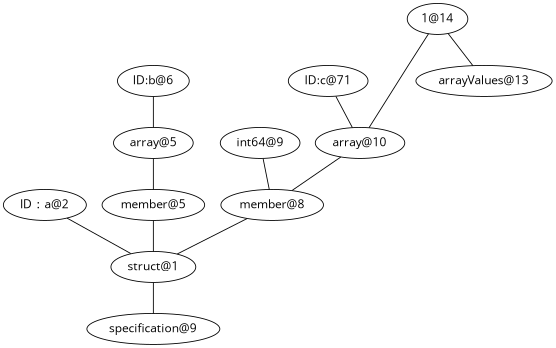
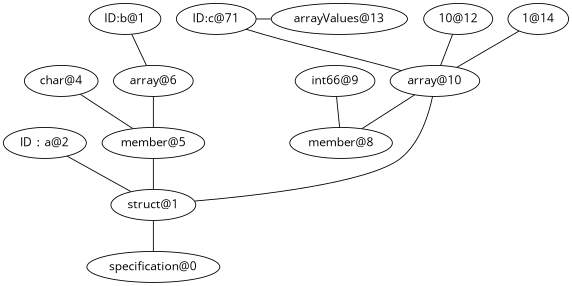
  graph {
    fontname="Open Sans"
    node [fontname="Open Sans"]
    edge [fontname="Open Sans"]
-   "specification@0" [label="specification@9"]
+   "specification@0"
    "struct@1"
    "ID：a@2"
    n4 [label="member@5"]
    "member@8"
-   "array@5"
-   "int64@9"
+   "char@4"
+   "array@5" [label="array@6"]
+   "int64@9" [label="int66@9"]
    "array@10"
-   "ID:b@6"
+   "ID:b@6" [label="ID:b@1"]
    n11 [label="ID:c@71"]
+   "10@12"
    "arrayValues@13"
    "1@14"
    subgraph sub_1 {
      rank=same
      "specification@0"
    }
    subgraph sub_2 {
      rank=same
      "struct@1"
    }
    subgraph sub_3 {
      rank=same
      "ID：a@2"
      n4
      "member@8"
    }
    subgraph sub_4 {
      rank=same
+     "char@4"
      "array@5"
      "int64@9"
      "array@10"
    }
    subgraph sub_5 {
      rank=same
      "ID:b@6"
      n11
+     "10@12"
      "arrayValues@13"
    }
    subgraph sub_6 {
      rank=same
      "1@14"
    }
    "struct@1" -- "specification@0"
    "ID：a@2" -- "struct@1"
    n4 -- "struct@1"
-   "member@8" -- "struct@1"
+   "array@10" -- "struct@1"
+   "char@4" -- n4
    "array@5" -- n4
    "int64@9" -- "member@8"
    "array@10" -- "member@8"
    "ID:b@6" -- "array@5"
    n11 -- "array@10"
+   "10@12" -- "array@10"
    "1@14" -- "array@10"
-   "1@14" -- "arrayValues@13"
+   n11 -- "arrayValues@13"
  }
